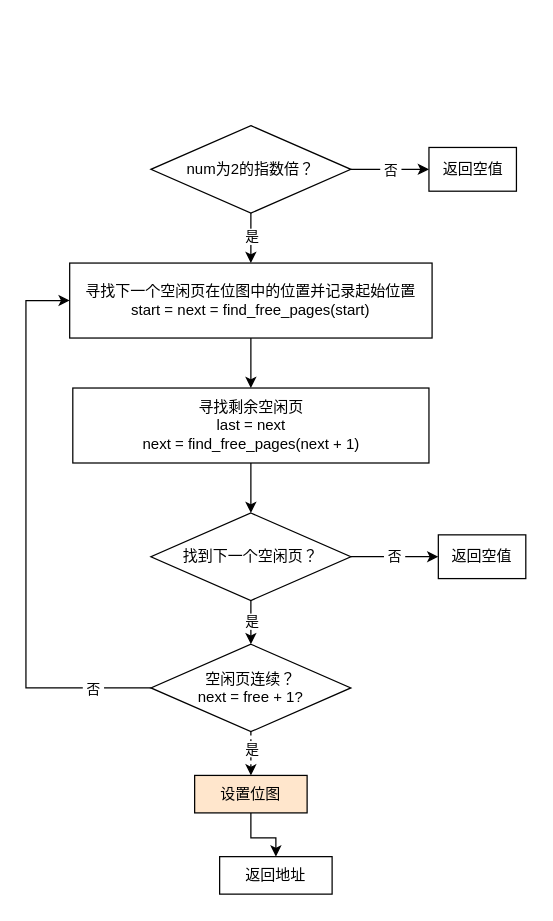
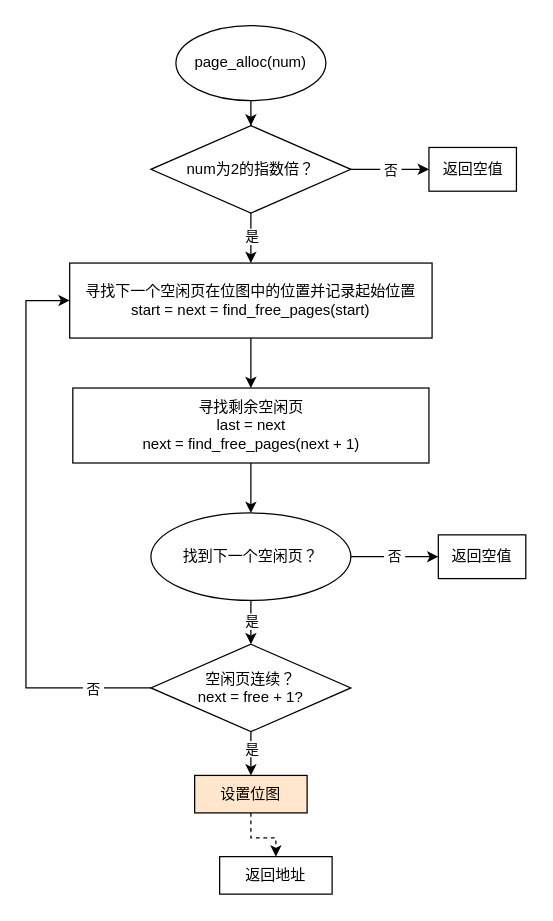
  <mxCell id="0" />
  <mxCell id="1" parent="0" />
+ <mxCell id="2" value="" style="edgeStyle=orthogonalEdgeStyle;rounded=0;orthogonalLoop=1;jettySize=auto;html=1;" edge="1" parent="1" source="3" target="8"><mxGeometry relative="1" as="geometry" /></mxCell>
+ <mxCell id="3" value="page_alloc(num)" style="ellipse;whiteSpace=wrap;html=1;" vertex="1" parent="1"><mxGeometry x="140" y="20" width="120" height="60" as="geometry" /></mxCell>
  <mxCell id="4" value="" style="edgeStyle=orthogonalEdgeStyle;rounded=0;orthogonalLoop=1;jettySize=auto;html=1;" edge="1" parent="1" source="8" target="9"><mxGeometry relative="1" as="geometry" /></mxCell>
  <mxCell id="5" value="&amp;nbsp;否&amp;nbsp;" style="edgeLabel;html=1;align=center;verticalAlign=middle;resizable=0;points=[];" vertex="1" connectable="0" parent="4"><mxGeometry x="-0.247" y="-1" relative="1" as="geometry"><mxPoint x="7" y="-1" as="offset" /></mxGeometry></mxCell>
  <mxCell id="6" value="" style="edgeStyle=orthogonalEdgeStyle;rounded=0;orthogonalLoop=1;jettySize=auto;html=1;" edge="1" parent="1" source="8" target="12"><mxGeometry relative="1" as="geometry" /></mxCell>
  <mxCell id="7" value="是" style="edgeLabel;html=1;align=center;verticalAlign=middle;resizable=0;points=[];" vertex="1" connectable="0" parent="6"><mxGeometry x="-0.327" relative="1" as="geometry"><mxPoint y="5" as="offset" /></mxGeometry></mxCell>
  <mxCell id="8" value="num为2的指数倍？" style="rhombus;whiteSpace=wrap;html=1;" vertex="1" parent="1"><mxGeometry x="120" y="100" width="160" height="70" as="geometry" /></mxCell>
  <mxCell id="9" value="返回空值" style="rounded=0;whiteSpace=wrap;html=1;" vertex="1" parent="1"><mxGeometry x="342.5" y="117.5" width="70" height="35" as="geometry" /></mxCell>
  <mxCell id="10" style="edgeStyle=orthogonalEdgeStyle;rounded=0;orthogonalLoop=1;jettySize=auto;html=1;exitX=0.5;exitY=1;exitDx=0;exitDy=0;" edge="1" parent="1" source="8" target="8"><mxGeometry relative="1" as="geometry" /></mxCell>
  <mxCell id="11" value="" style="edgeStyle=orthogonalEdgeStyle;rounded=0;orthogonalLoop=1;jettySize=auto;html=1;" edge="1" parent="1" source="12" target="14"><mxGeometry relative="1" as="geometry" /></mxCell>
  <mxCell id="12" value="寻找下一个空闲页在位图中的位置并记录起始位置&lt;br&gt;start = next = find_free_pages(start)" style="rounded=0;whiteSpace=wrap;html=1;" vertex="1" parent="1"><mxGeometry x="55" y="210" width="290" height="60" as="geometry" /></mxCell>
  <mxCell id="13" value="" style="edgeStyle=orthogonalEdgeStyle;rounded=0;orthogonalLoop=1;jettySize=auto;html=1;" edge="1" parent="1" source="14" target="18"><mxGeometry relative="1" as="geometry" /></mxCell>
  <mxCell id="14" value="寻找剩余空闲页&lt;br&gt;last = next&lt;br&gt;next = find_free_pages(next + 1)" style="rounded=0;whiteSpace=wrap;html=1;" vertex="1" parent="1"><mxGeometry x="57.5" y="310" width="285" height="60" as="geometry" /></mxCell>
  <mxCell id="15" value="&amp;nbsp;否&amp;nbsp;" style="edgeStyle=orthogonalEdgeStyle;rounded=0;orthogonalLoop=1;jettySize=auto;html=1;" edge="1" parent="1" source="18" target="19"><mxGeometry relative="1" as="geometry" /></mxCell>
  <mxCell id="16" value="" style="edgeStyle=orthogonalEdgeStyle;rounded=0;orthogonalLoop=1;jettySize=auto;html=1;" edge="1" parent="1" source="18" target="24"><mxGeometry relative="1" as="geometry" /></mxCell>
  <mxCell id="17" value="是" style="edgeLabel;html=1;align=center;verticalAlign=middle;resizable=0;points=[];" vertex="1" connectable="0" parent="16"><mxGeometry x="-0.384" y="3" relative="1" as="geometry"><mxPoint x="-3" y="2" as="offset" /></mxGeometry></mxCell>
- <mxCell id="18" value="找到下一个空闲页？" style="rhombus;whiteSpace=wrap;html=1;" vertex="1" parent="1"><mxGeometry x="120" y="410" width="160" height="70" as="geometry" /></mxCell>
+ <mxCell id="18" value="找到下一个空闲页？" style="ellipse;whiteSpace=wrap;html=1;" vertex="1" parent="1"><mxGeometry x="120" y="410" width="160" height="70" as="geometry" /></mxCell>
  <mxCell id="19" value="返回空值" style="rounded=0;whiteSpace=wrap;html=1;" vertex="1" parent="1"><mxGeometry x="350" y="427.5" width="70" height="35" as="geometry" /></mxCell>
  <mxCell id="20" style="edgeStyle=orthogonalEdgeStyle;rounded=0;orthogonalLoop=1;jettySize=auto;html=1;entryX=0;entryY=0.5;entryDx=0;entryDy=0;" edge="1" parent="1" source="24" target="12"><mxGeometry relative="1" as="geometry"><mxPoint x="50" y="270" as="targetPoint" /><Array as="points"><mxPoint x="20" y="550" /><mxPoint x="20" y="240" /></Array></mxGeometry></mxCell>
  <mxCell id="21" value="&amp;nbsp;否&amp;nbsp;" style="edgeLabel;html=1;align=center;verticalAlign=middle;resizable=0;points=[];" vertex="1" connectable="0" parent="20"><mxGeometry x="-0.737" y="-4" relative="1" as="geometry"><mxPoint x="12" y="4" as="offset" /></mxGeometry></mxCell>
- <mxCell id="22" value="" style="edgeStyle=orthogonalEdgeStyle;rounded=0;orthogonalLoop=1;jettySize=auto;html=1;dashed=1;" edge="1" parent="1" source="24" target="26"><mxGeometry relative="1" as="geometry" /></mxCell>
+ <mxCell id="22" value="" style="edgeStyle=orthogonalEdgeStyle;rounded=0;orthogonalLoop=1;jettySize=auto;html=1;" edge="1" parent="1" source="24" target="26"><mxGeometry relative="1" as="geometry" /></mxCell>
  <mxCell id="23" value="是" style="edgeLabel;html=1;align=center;verticalAlign=middle;resizable=0;points=[];" vertex="1" connectable="0" parent="22"><mxGeometry x="-0.337" y="-3" relative="1" as="geometry"><mxPoint x="3" y="-2" as="offset" /></mxGeometry></mxCell>
  <mxCell id="24" value="空闲页连续？&lt;br&gt;next = free + 1?" style="rhombus;whiteSpace=wrap;html=1;" vertex="1" parent="1"><mxGeometry x="120" y="515" width="160" height="70" as="geometry" /></mxCell>
- <mxCell id="25" value="" style="edgeStyle=orthogonalEdgeStyle;rounded=0;orthogonalLoop=1;jettySize=auto;html=1;" edge="1" parent="1" source="26" target="27"><mxGeometry relative="1" as="geometry" /></mxCell>
+ <mxCell id="25" value="" style="edgeStyle=orthogonalEdgeStyle;rounded=0;orthogonalLoop=1;jettySize=auto;html=1;dashed=1;" edge="1" parent="1" source="26" target="27"><mxGeometry relative="1" as="geometry" /></mxCell>
  <mxCell id="26" value="设置位图" style="whiteSpace=wrap;html=1;fillColor=#ffe6cc;" vertex="1" parent="1"><mxGeometry x="155" y="620" width="90" height="30" as="geometry" /></mxCell>
  <mxCell id="27" value="返回地址" style="whiteSpace=wrap;html=1;" vertex="1" parent="1"><mxGeometry x="175" y="685" width="90" height="30" as="geometry" /></mxCell>
